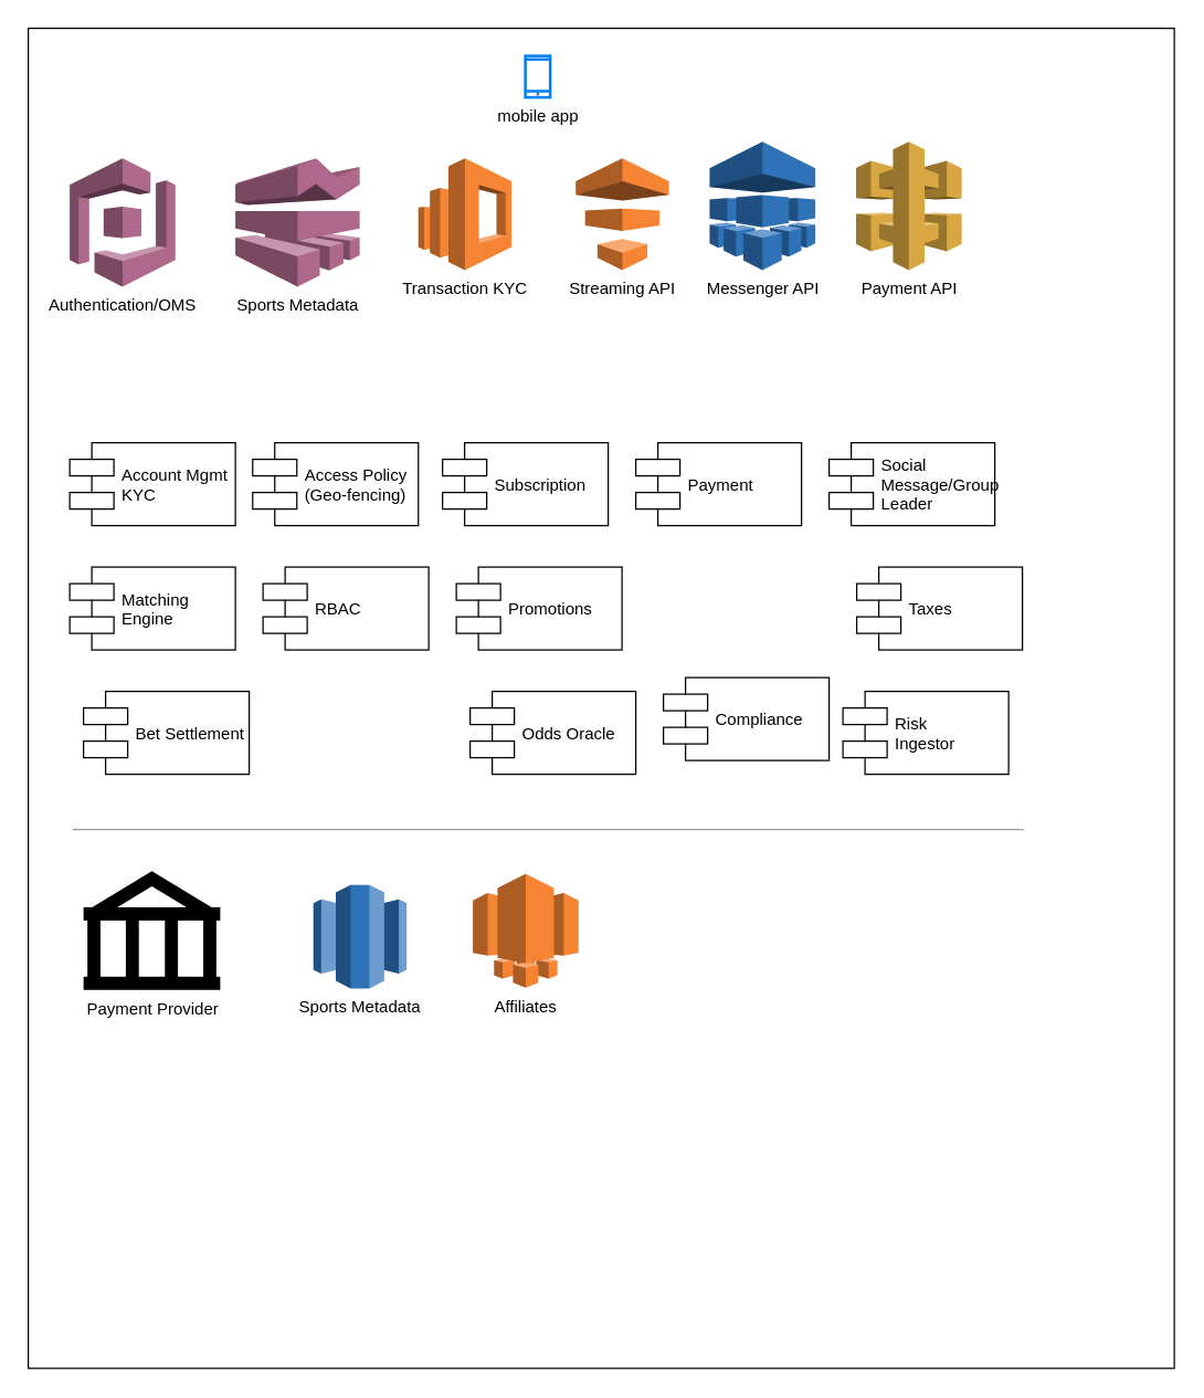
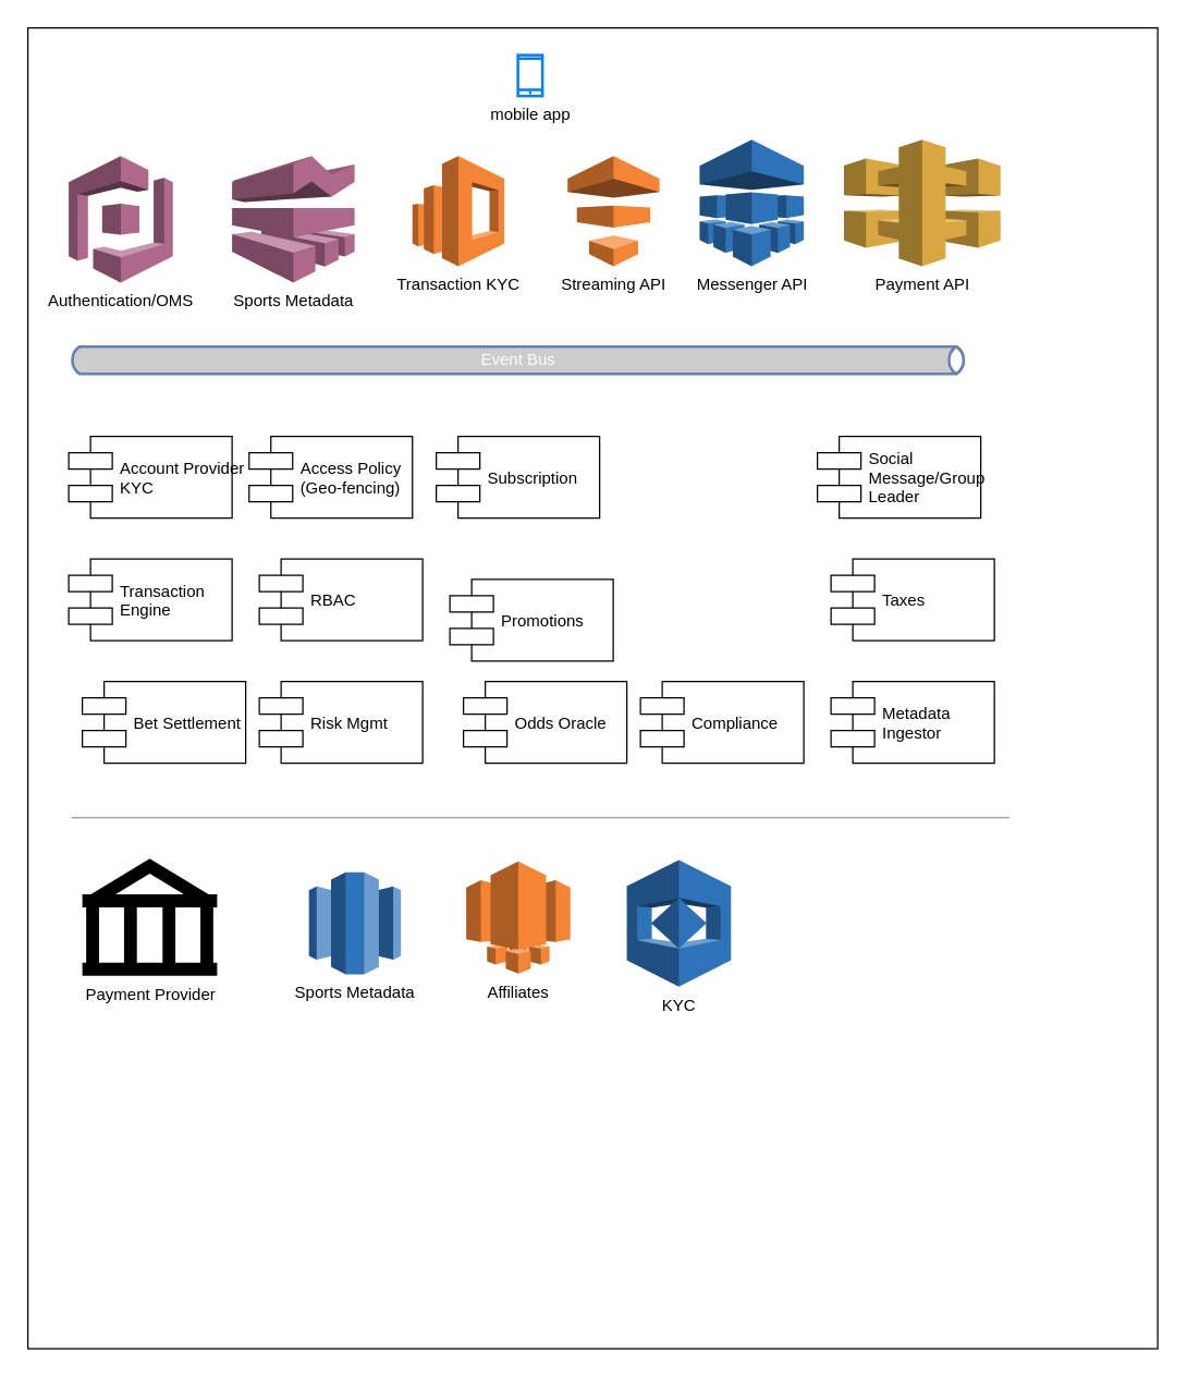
  <mxCell id="0" />
  <mxCell id="1" parent="0" />
  <mxCell id="2" value="" style="rounded=0;whiteSpace=wrap;html=1;" parent="1" vertex="1"><mxGeometry x="20" y="20" width="830" height="970" as="geometry" /></mxCell>
  <mxCell id="3" value="mobile app" style="html=1;verticalLabelPosition=bottom;align=center;labelBackgroundColor=#ffffff;verticalAlign=top;strokeWidth=2;strokeColor=#0080F0;fillColor=#ffffff;shadow=0;dashed=0;shape=mxgraph.ios7.icons.smartphone;" parent="1" vertex="1"><mxGeometry x="380" y="40" width="18" height="30" as="geometry" /></mxCell>
  <mxCell id="4" value="Authentication/OMS" style="outlineConnect=0;dashed=0;verticalLabelPosition=bottom;verticalAlign=top;align=center;html=1;shape=mxgraph.aws3.cognito;fillColor=#AD688B;gradientColor=none;" parent="1" vertex="1"><mxGeometry x="50" y="114" width="76.5" height="93" as="geometry" /></mxCell>
  <mxCell id="5" value="Sports Metadata" style="outlineConnect=0;dashed=0;verticalLabelPosition=bottom;verticalAlign=top;align=center;html=1;shape=mxgraph.aws3.mobile_analytics;fillColor=#AD688B;gradientColor=none;" parent="1" vertex="1"><mxGeometry x="170" y="114" width="90" height="93" as="geometry" /></mxCell>
  <mxCell id="6" value="Transaction KYC" style="outlineConnect=0;dashed=0;verticalLabelPosition=bottom;verticalAlign=top;align=center;html=1;shape=mxgraph.aws3.elasticsearch_service;fillColor=#F58534;gradientColor=none;" parent="1" vertex="1"><mxGeometry x="302.5" y="114" width="67.5" height="81" as="geometry" /></mxCell>
  <mxCell id="7" value="Streaming API" style="outlineConnect=0;dashed=0;verticalLabelPosition=bottom;verticalAlign=top;align=center;html=1;shape=mxgraph.aws3.data_pipeline;fillColor=#F58534;gradientColor=none;" parent="1" vertex="1"><mxGeometry x="416.5" y="114" width="67.5" height="81" as="geometry" /></mxCell>
- <mxCell id="8" value="Account Mgmt&#10;KYC" style="shape=component;align=left;spacingLeft=36;" parent="1" vertex="1"><mxGeometry x="50" y="320" width="120" height="60" as="geometry" /></mxCell>
- <mxCell id="9" value="Matching&#10;Engine" style="shape=component;align=left;spacingLeft=36;" parent="1" vertex="1"><mxGeometry x="50" y="410" width="120" height="60" as="geometry" /></mxCell>
+ <mxCell id="8" value="Account Provider&#10;KYC" style="shape=component;align=left;spacingLeft=36;" parent="1" vertex="1"><mxGeometry x="50" y="320" width="120" height="60" as="geometry" /></mxCell>
+ <mxCell id="9" value="Transaction&#10;Engine" style="shape=component;align=left;spacingLeft=36;" parent="1" vertex="1"><mxGeometry x="50" y="410" width="120" height="60" as="geometry" /></mxCell>
  <mxCell id="10" value="RBAC" style="shape=component;align=left;spacingLeft=36;" parent="1" vertex="1"><mxGeometry x="190" y="410" width="120" height="60" as="geometry" /></mxCell>
  <mxCell id="11" value="Messenger API" style="outlineConnect=0;dashed=0;verticalLabelPosition=bottom;verticalAlign=top;align=center;html=1;shape=mxgraph.aws3.machine_learning;fillColor=#2E73B8;gradientColor=none;" parent="1" vertex="1"><mxGeometry x="513.5" y="102" width="76.5" height="93" as="geometry" /></mxCell>
  <mxCell id="12" value="Social&#10;Message/Group&#10;Leader" style="shape=component;align=left;spacingLeft=36;" parent="1" vertex="1"><mxGeometry x="600" y="320" width="120" height="60" as="geometry" /></mxCell>
  <mxCell id="13" value="Access Policy&#10;(Geo-fencing)" style="shape=component;align=left;spacingLeft=36;" parent="1" vertex="1"><mxGeometry x="182.5" y="320" width="120" height="60" as="geometry" /></mxCell>
- <mxCell id="14" value="Promotions" style="shape=component;align=left;spacingLeft=36;" parent="1" vertex="1"><mxGeometry x="330" y="410" width="120" height="60" as="geometry" /></mxCell>
+ <mxCell id="14" value="Promotions" style="shape=component;align=left;spacingLeft=36;" parent="1" vertex="1"><mxGeometry x="330" y="425" width="120" height="60" as="geometry" /></mxCell>
  <mxCell id="15" value="Subscription" style="shape=component;align=left;spacingLeft=36;" parent="1" vertex="1"><mxGeometry x="320" y="320" width="120" height="60" as="geometry" /></mxCell>
- <mxCell id="16" value="Payment API" style="outlineConnect=0;dashed=0;verticalLabelPosition=bottom;verticalAlign=top;align=center;html=1;shape=mxgraph.aws3.api_gateway;fillColor=#D9A741;gradientColor=none;" parent="1" vertex="1"><mxGeometry x="619.5" y="102" width="76.5" height="93" as="geometry" /></mxCell>
- <mxCell id="17" value="Payment" style="shape=component;align=left;spacingLeft=36;" parent="1" vertex="1"><mxGeometry x="460" y="320" width="120" height="60" as="geometry" /></mxCell>
- <mxCell id="18" value="Taxes" style="shape=component;align=left;spacingLeft=36;" parent="1" vertex="1"><mxGeometry x="620" y="410" width="120" height="60" as="geometry" /></mxCell>
+ <mxCell id="16" value="Payment API" style="outlineConnect=0;dashed=0;verticalLabelPosition=bottom;verticalAlign=top;align=center;html=1;shape=mxgraph.aws3.api_gateway;fillColor=#D9A741;gradientColor=none;" parent="1" vertex="1"><mxGeometry x="619.5" y="102" width="115" height="93" as="geometry" /></mxCell>
+ <mxCell id="18" value="Taxes" style="shape=component;align=left;spacingLeft=36;" parent="1" vertex="1"><mxGeometry x="610" y="410" width="120" height="60" as="geometry" /></mxCell>
  <mxCell id="19" value="Bet Settlement" style="shape=component;align=left;spacingLeft=36;" parent="1" vertex="1"><mxGeometry x="60" y="500" width="120" height="60" as="geometry" /></mxCell>
+ <mxCell id="20" value="Risk Mgmt" style="shape=component;align=left;spacingLeft=36;" parent="1" vertex="1"><mxGeometry x="190" y="500" width="120" height="60" as="geometry" /></mxCell>
+ <mxCell id="21" value="Event Bus" style="html=1;outlineConnect=0;fillColor=#CCCCCC;strokeColor=#6881B3;gradientColor=none;gradientDirection=north;strokeWidth=2;shape=mxgraph.networks.bus;gradientColor=none;gradientDirection=north;fontColor=#ffffff;perimeter=backbonePerimeter;backboneSize=20;" parent="1" vertex="1"><mxGeometry x="50" y="254" width="660" height="20" as="geometry" /></mxCell>
  <mxCell id="22" value="Odds Oracle" style="shape=component;align=left;spacingLeft=36;" parent="1" vertex="1"><mxGeometry x="340" y="500" width="120" height="60" as="geometry" /></mxCell>
- <mxCell id="23" value="Compliance" style="shape=component;align=left;spacingLeft=36;" parent="1" vertex="1"><mxGeometry x="480" y="490" width="120" height="60" as="geometry" /></mxCell>
+ <mxCell id="23" value="Compliance" style="shape=component;align=left;spacingLeft=36;" parent="1" vertex="1"><mxGeometry x="470" y="500" width="120" height="60" as="geometry" /></mxCell>
  <mxCell id="24" value="Payment Provider" style="shape=mxgraph.signs.travel.bank;html=1;fillColor=#000000;strokeColor=none;verticalLabelPosition=bottom;verticalAlign=top;align=center;" parent="1" vertex="1"><mxGeometry x="60" y="630" width="99" height="86" as="geometry" /></mxCell>
  <mxCell id="25" value="" style="verticalLabelPosition=bottom;shadow=0;dashed=0;align=center;html=1;verticalAlign=top;strokeWidth=1;shape=mxgraph.mockup.markup.line;strokeColor=#999999;" parent="1" vertex="1"><mxGeometry x="52" y="590" width="689" height="20" as="geometry" /></mxCell>
  <mxCell id="26" value="Sports Metadata" style="outlineConnect=0;dashed=0;verticalLabelPosition=bottom;verticalAlign=top;align=center;html=1;shape=mxgraph.aws3.redshift;fillColor=#2E73B8;gradientColor=none;" parent="1" vertex="1"><mxGeometry x="226.5" y="640" width="67.5" height="75" as="geometry" /></mxCell>
  <mxCell id="27" value="Affiliates" style="outlineConnect=0;dashed=0;verticalLabelPosition=bottom;verticalAlign=top;align=center;html=1;shape=mxgraph.aws3.lightsail;fillColor=#F58534;gradientColor=none;" vertex="1" parent="1"><mxGeometry x="342" y="632" width="76.5" height="82.5" as="geometry" /></mxCell>
- <mxCell id="29" value="Risk &#10;Ingestor" style="shape=component;align=left;spacingLeft=36;" vertex="1" parent="1"><mxGeometry x="610" y="500" width="120" height="60" as="geometry" /></mxCell>
+ <mxCell id="28" value="KYC" style="outlineConnect=0;dashed=0;verticalLabelPosition=bottom;verticalAlign=top;align=center;html=1;shape=mxgraph.aws3.rekognition;fillColor=#2E73B8;gradientColor=none;" vertex="1" parent="1"><mxGeometry x="460" y="631" width="76.5" height="93" as="geometry" /></mxCell>
+ <mxCell id="29" value="Metadata &#10;Ingestor" style="shape=component;align=left;spacingLeft=36;" vertex="1" parent="1"><mxGeometry x="610" y="500" width="120" height="60" as="geometry" /></mxCell>
